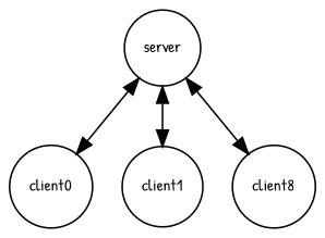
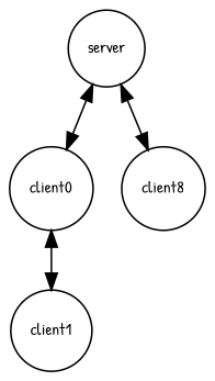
  digraph {
    fontname="Patrick Hand"
    node [fontname="Patrick Hand" fontsize=10 shape=circle]
    edge [dir=both fontname="Patrick Hand"]
    server [width=0.5]
    client0 [width=0.5]
    client1 [width=0.5]
    n4 [label=client8 width=0.5]
    server -> client0
-   server -> client1
+   client0 -> client1
    server -> n4
  }
